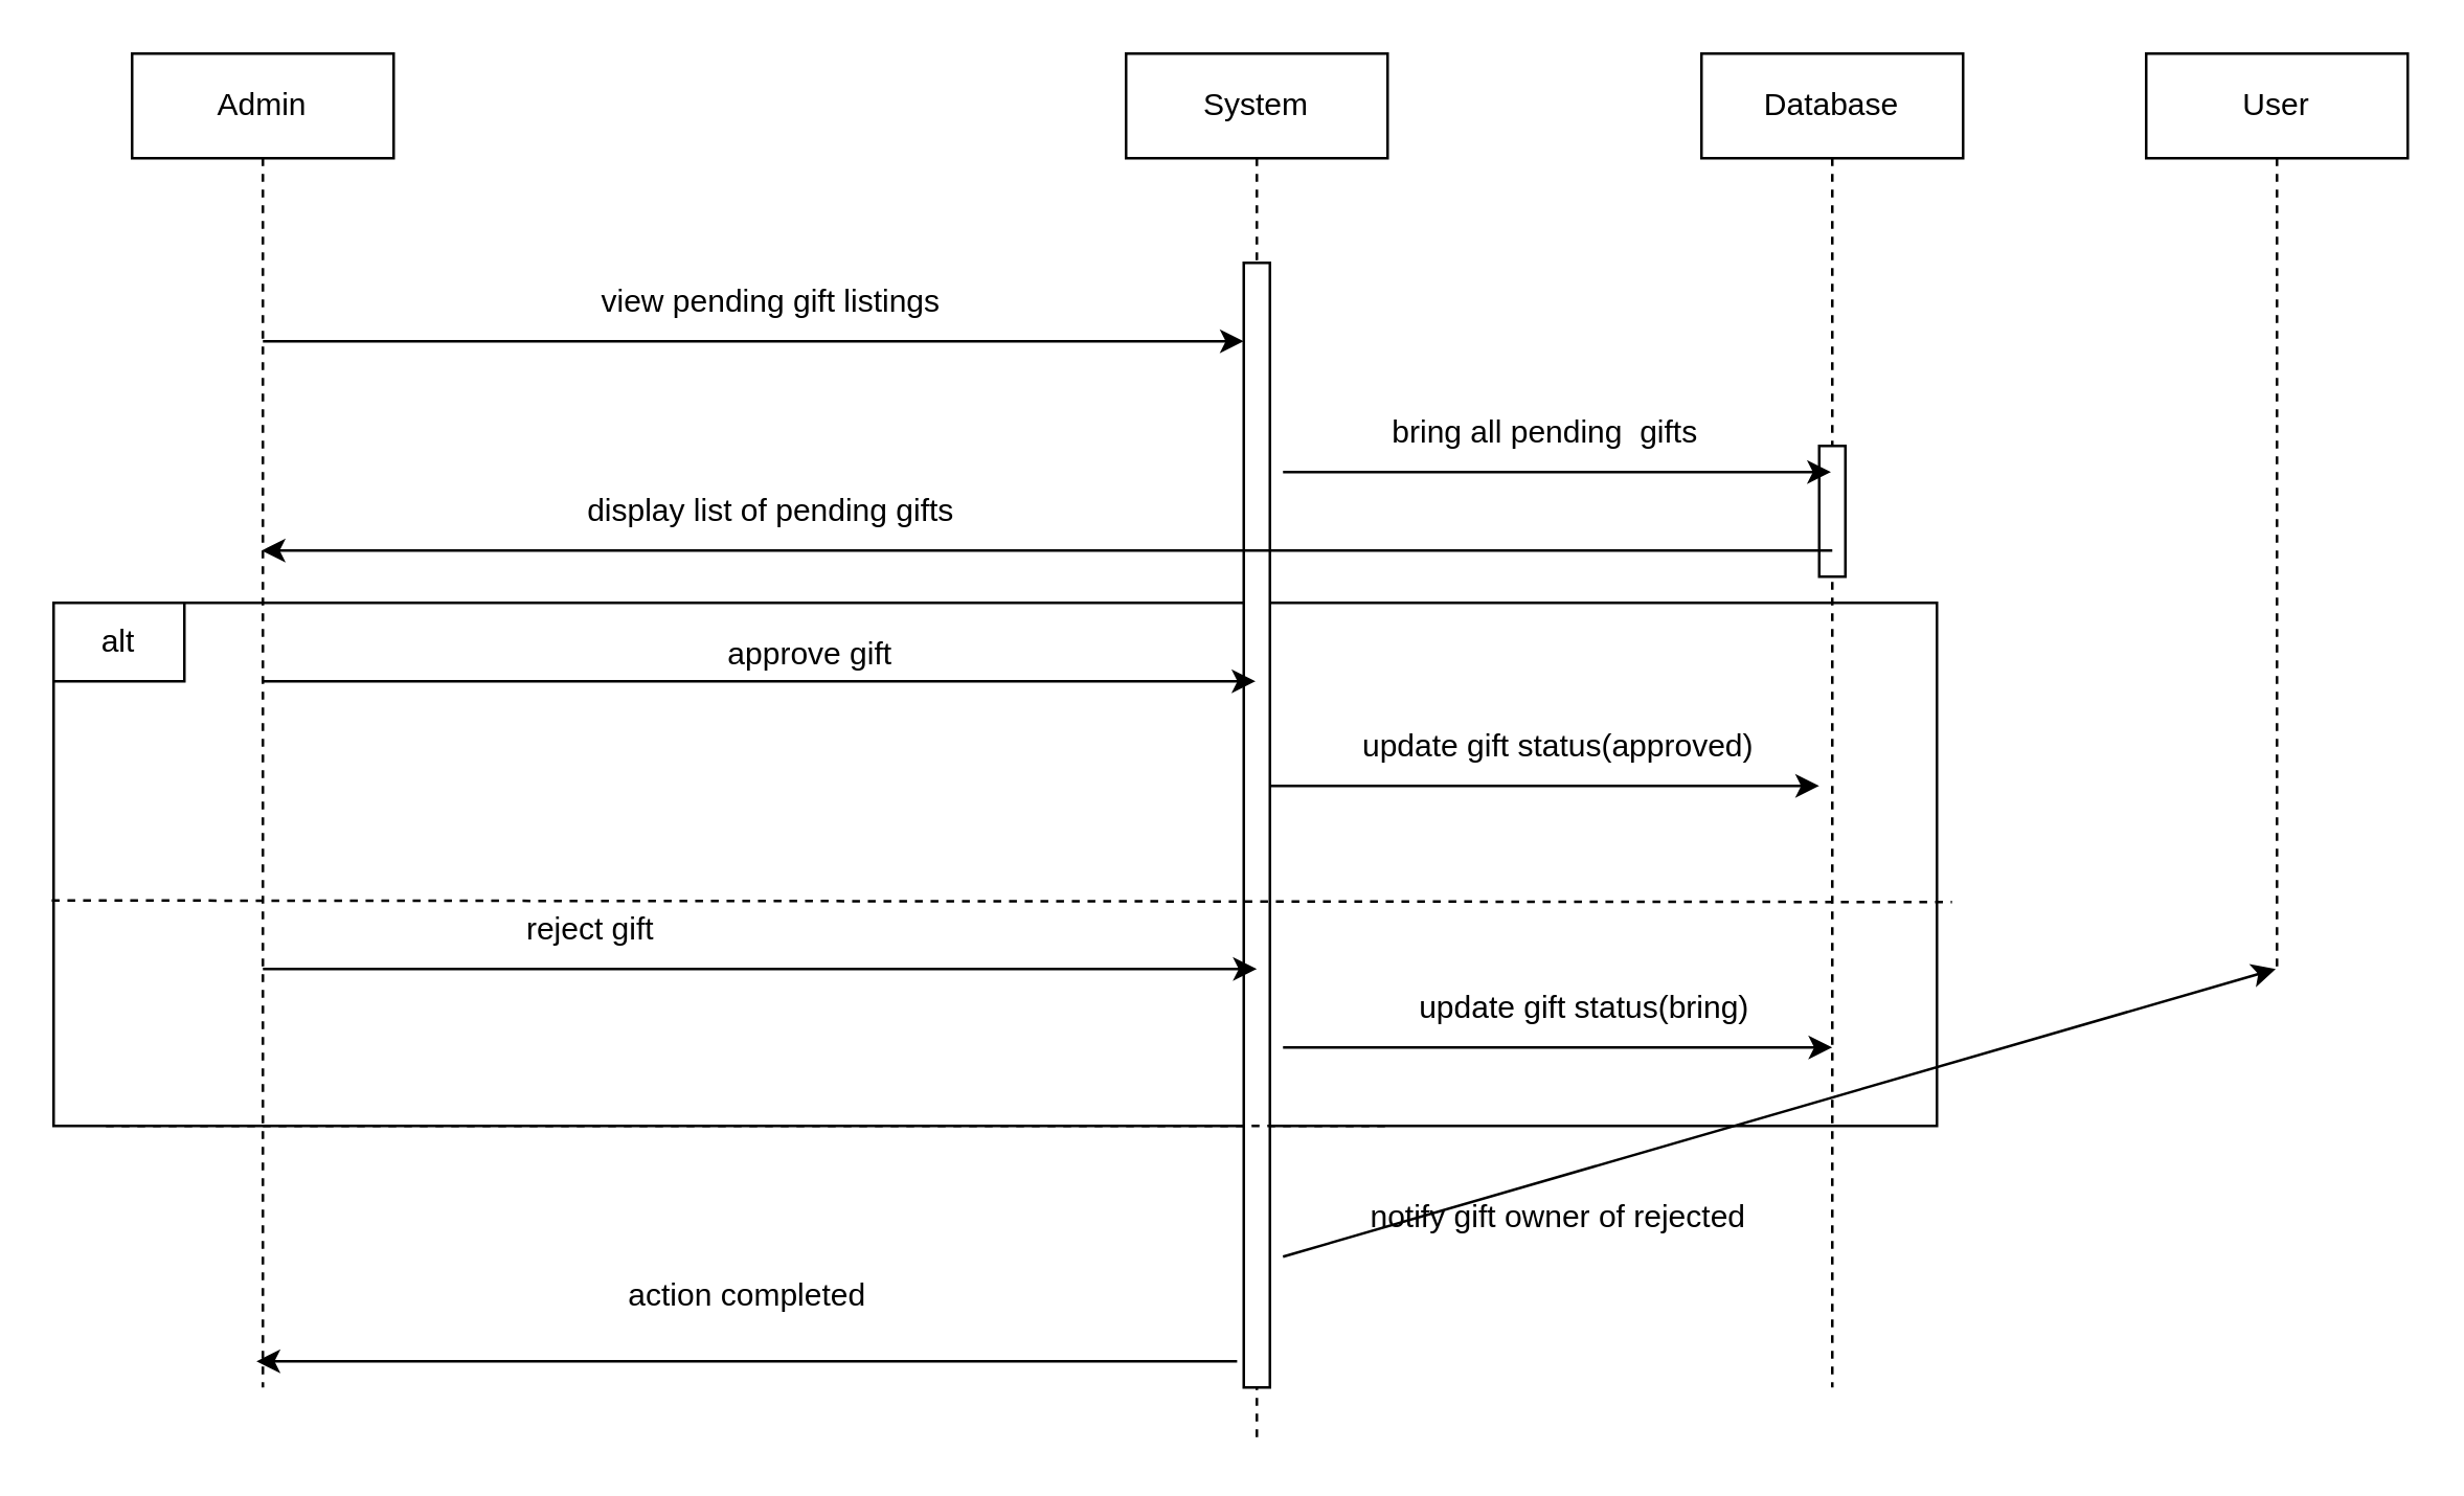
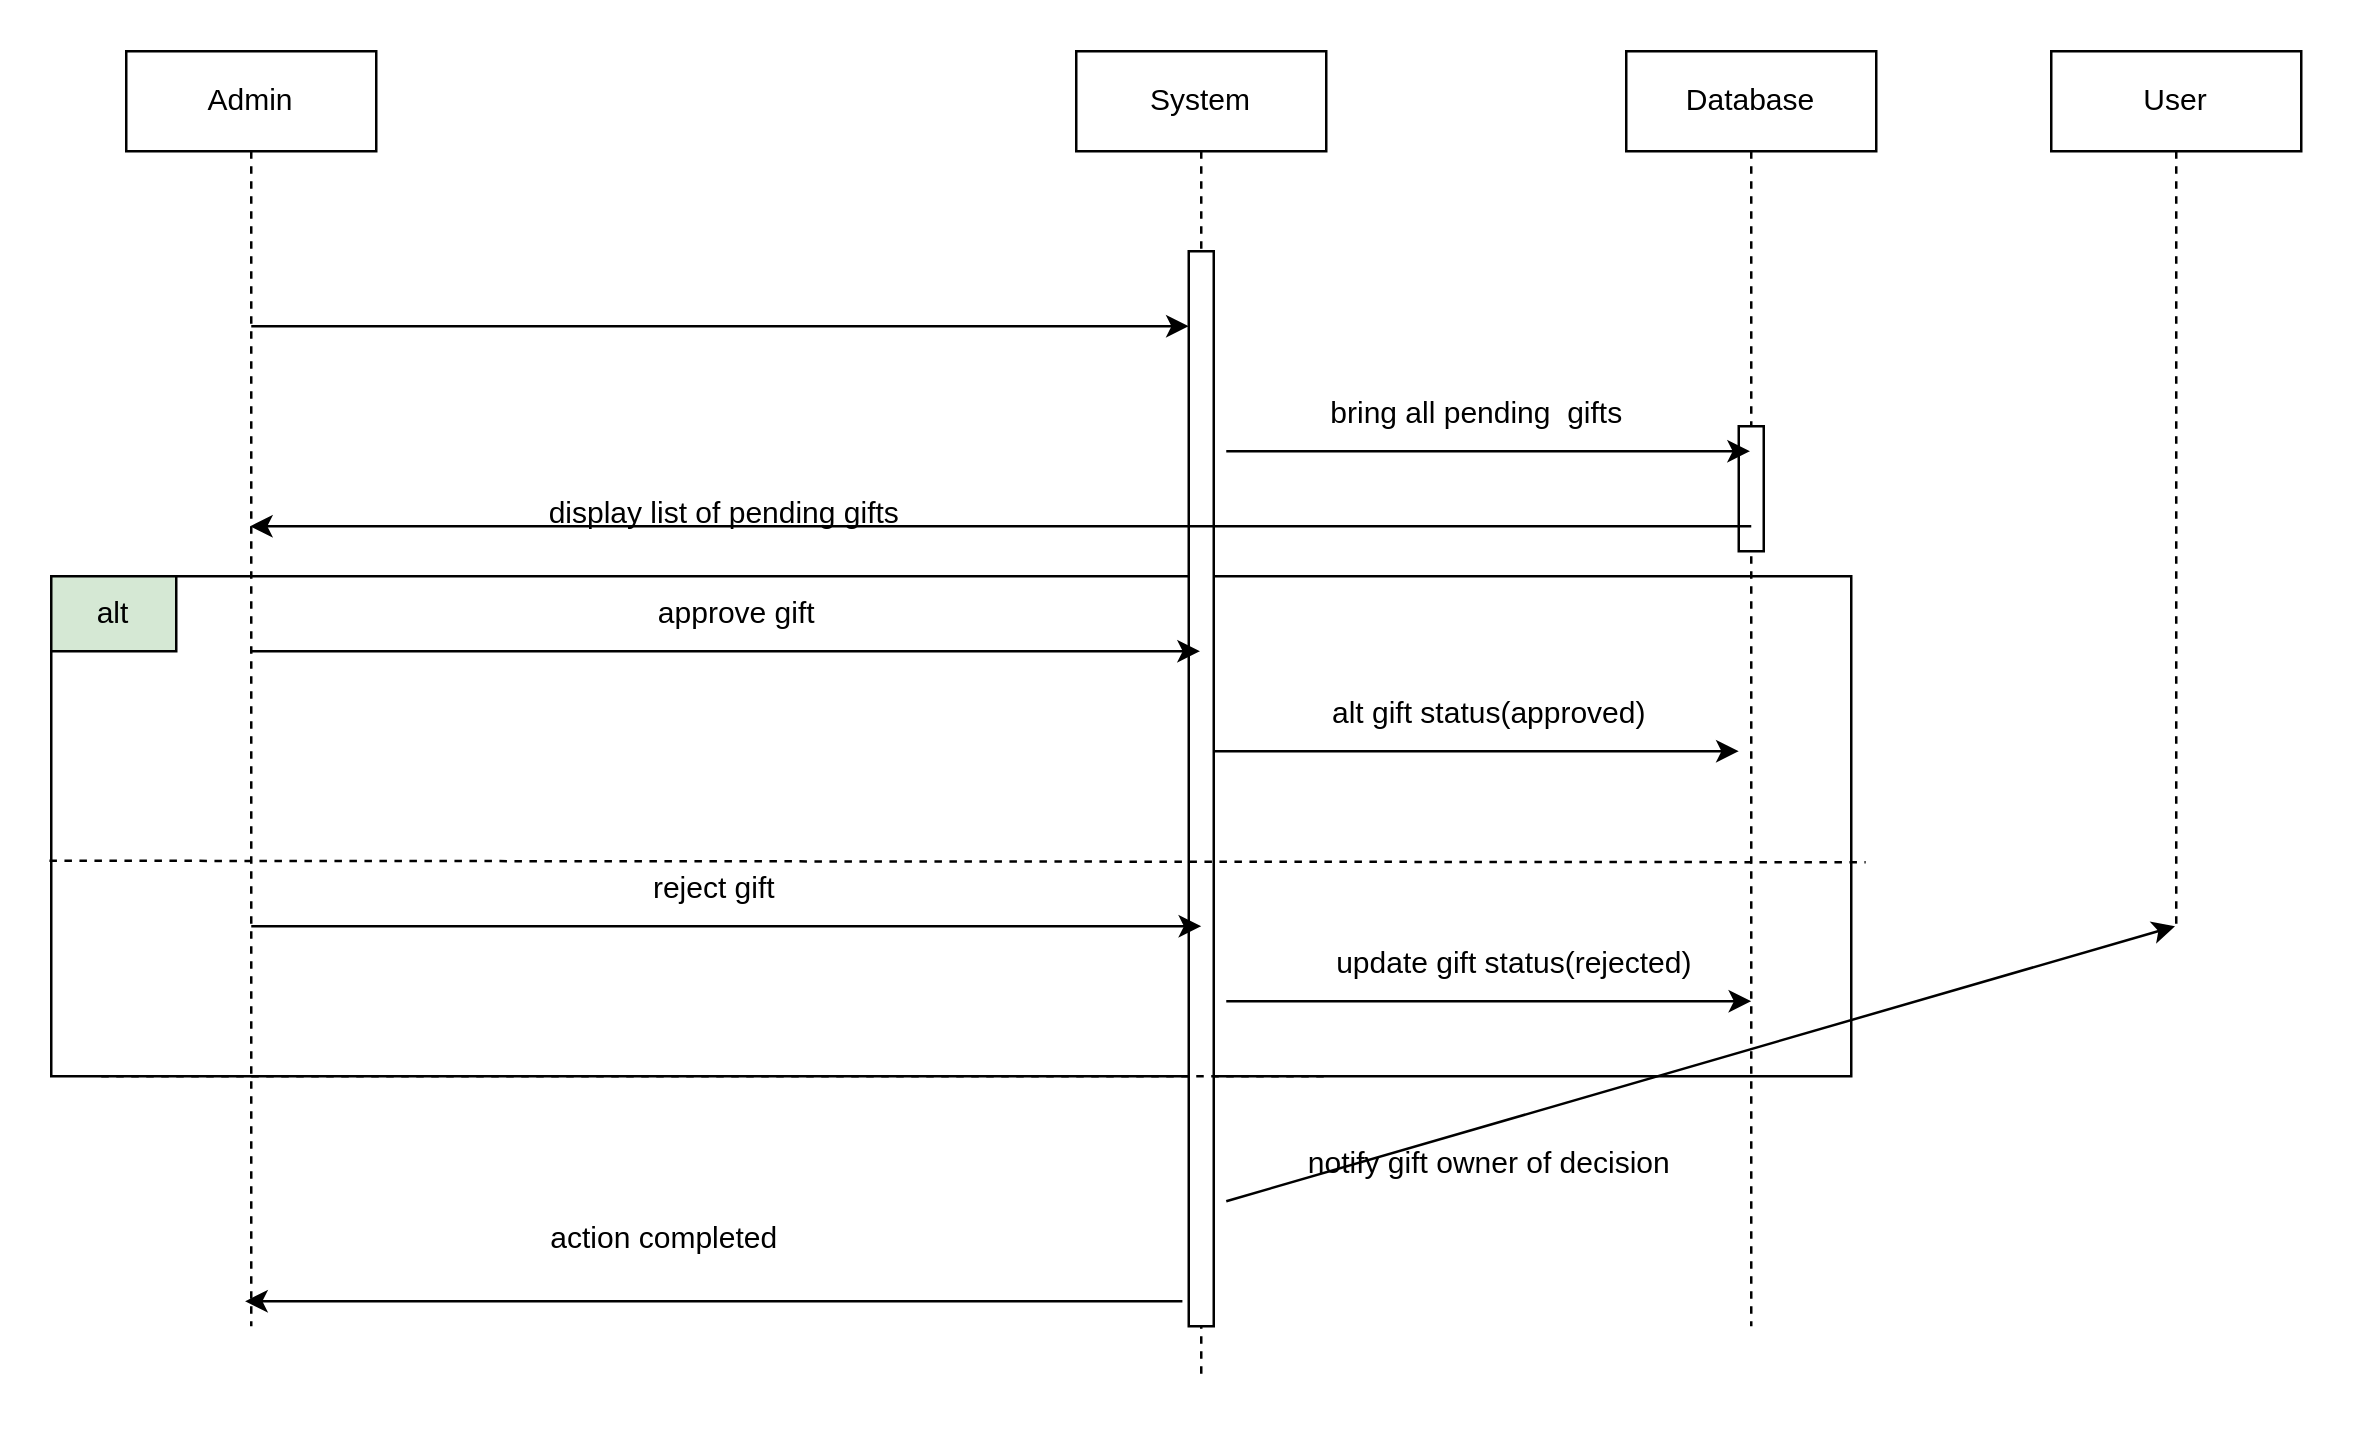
  <mxCell id="0" />
  <mxCell id="1" parent="0" />
  <mxCell id="2" value="" style="rounded=0;whiteSpace=wrap;html=1;glass=0;shadow=0;" vertex="1" parent="1"><mxGeometry x="20" y="230" width="720" height="200" as="geometry" /></mxCell>
  <mxCell id="3" value="Admin" style="shape=umlLifeline;perimeter=lifelinePerimeter;whiteSpace=wrap;html=1;container=0;dropTarget=0;collapsible=0;recursiveResize=0;outlineConnect=0;portConstraint=eastwest;newEdgeStyle={&quot;edgeStyle&quot;:&quot;elbowEdgeStyle&quot;,&quot;elbow&quot;:&quot;vertical&quot;,&quot;curved&quot;:0,&quot;rounded&quot;:0};" vertex="1" parent="1"><mxGeometry x="50" y="20" width="100" height="510" as="geometry" /></mxCell>
  <mxCell id="4" value="System" style="shape=umlLifeline;perimeter=lifelinePerimeter;whiteSpace=wrap;html=1;container=0;dropTarget=0;collapsible=0;recursiveResize=0;outlineConnect=0;portConstraint=eastwest;newEdgeStyle={&quot;edgeStyle&quot;:&quot;elbowEdgeStyle&quot;,&quot;elbow&quot;:&quot;vertical&quot;,&quot;curved&quot;:0,&quot;rounded&quot;:0};" vertex="1" parent="1"><mxGeometry x="430" y="20" width="100" height="530" as="geometry" /></mxCell>
  <mxCell id="5" value="" style="html=1;points=[];perimeter=orthogonalPerimeter;outlineConnect=0;targetShapes=umlLifeline;portConstraint=eastwest;newEdgeStyle={&quot;edgeStyle&quot;:&quot;elbowEdgeStyle&quot;,&quot;elbow&quot;:&quot;vertical&quot;,&quot;curved&quot;:0,&quot;rounded&quot;:0};" vertex="1" parent="4"><mxGeometry x="45" y="80" width="10" height="430" as="geometry" /></mxCell>
- <mxCell id="6" value="alt" style="rounded=0;whiteSpace=wrap;html=1;" vertex="1" parent="1"><mxGeometry x="20" y="230" width="50" height="30" as="geometry" /></mxCell>
+ <mxCell id="6" value="alt" style="rounded=0;whiteSpace=wrap;html=1;fillColor=#d5e8d4;" vertex="1" parent="1"><mxGeometry x="20" y="230" width="50" height="30" as="geometry" /></mxCell>
  <mxCell id="7" value="" style="endArrow=classic;html=1;rounded=0;" edge="1" parent="1" target="5"><mxGeometry width="50" height="50" relative="1" as="geometry"><mxPoint x="100" y="130" as="sourcePoint" /><mxPoint x="220" y="130" as="targetPoint" /></mxGeometry></mxCell>
  <mxCell id="8" value="" style="endArrow=none;dashed=1;html=1;rounded=0;exitX=0;exitY=0.5;exitDx=0;exitDy=0;entryX=1;entryY=0.5;entryDx=0;entryDy=0;" edge="1" parent="1"><mxGeometry width="50" height="50" relative="1" as="geometry"><mxPoint x="40" y="430" as="sourcePoint" /><mxPoint x="530" y="430" as="targetPoint" /></mxGeometry></mxCell>
- <mxCell id="9" value="view pending gift listings" style="text;html=1;align=center;verticalAlign=middle;resizable=0;points=[];autosize=1;strokeColor=none;fillColor=none;" vertex="1" parent="1"><mxGeometry x="219" y="100" width="150" height="30" as="geometry" /></mxCell>
  <mxCell id="10" value="bring all pending&amp;nbsp; gifts" style="text;html=1;align=center;verticalAlign=middle;resizable=0;points=[];autosize=1;strokeColor=none;fillColor=none;" vertex="1" parent="1"><mxGeometry x="520" y="150" width="140" height="30" as="geometry" /></mxCell>
  <mxCell id="11" value="Database" style="shape=umlLifeline;perimeter=lifelinePerimeter;whiteSpace=wrap;html=1;container=0;dropTarget=0;collapsible=0;recursiveResize=0;outlineConnect=0;portConstraint=eastwest;newEdgeStyle={&quot;edgeStyle&quot;:&quot;elbowEdgeStyle&quot;,&quot;elbow&quot;:&quot;vertical&quot;,&quot;curved&quot;:0,&quot;rounded&quot;:0};" vertex="1" parent="1"><mxGeometry x="650" y="20" width="100" height="510" as="geometry" /></mxCell>
  <mxCell id="12" value="" style="html=1;points=[];perimeter=orthogonalPerimeter;outlineConnect=0;targetShapes=umlLifeline;portConstraint=eastwest;newEdgeStyle={&quot;edgeStyle&quot;:&quot;elbowEdgeStyle&quot;,&quot;elbow&quot;:&quot;vertical&quot;,&quot;curved&quot;:0,&quot;rounded&quot;:0};" vertex="1" parent="11"><mxGeometry x="45" y="150" width="10" height="50" as="geometry" /></mxCell>
  <mxCell id="13" value="" style="endArrow=classic;html=1;rounded=0;" edge="1" parent="1" target="11"><mxGeometry width="50" height="50" relative="1" as="geometry"><mxPoint x="490" y="180" as="sourcePoint" /><mxPoint x="540" y="130" as="targetPoint" /></mxGeometry></mxCell>
  <mxCell id="14" value="" style="endArrow=classic;html=1;rounded=0;" edge="1" parent="1" target="3"><mxGeometry width="50" height="50" relative="1" as="geometry"><mxPoint x="700" y="210" as="sourcePoint" /><mxPoint x="620" y="210" as="targetPoint" /></mxGeometry></mxCell>
- <mxCell id="15" value="display list of pending gifts" style="text;html=1;align=center;verticalAlign=middle;resizable=0;points=[];autosize=1;strokeColor=none;fillColor=none;" vertex="1" parent="1"><mxGeometry x="214" y="180" width="160" height="30" as="geometry" /></mxCell>
+ <mxCell id="15" value="display list of pending gifts" style="text;html=1;align=center;verticalAlign=middle;resizable=0;points=[];autosize=1;strokeColor=none;fillColor=none;" vertex="1" parent="1"><mxGeometry x="209" y="190" width="160" height="30" as="geometry" /></mxCell>
  <mxCell id="16" value="" style="endArrow=none;dashed=1;html=1;rounded=0;exitX=-0.001;exitY=0.569;exitDx=0;exitDy=0;exitPerimeter=0;entryX=1.008;entryY=0.572;entryDx=0;entryDy=0;entryPerimeter=0;" edge="1" parent="1" source="2" target="2"><mxGeometry width="50" height="50" relative="1" as="geometry"><mxPoint x="40" y="340" as="sourcePoint" /><mxPoint x="520" y="344" as="targetPoint" /></mxGeometry></mxCell>
  <mxCell id="17" value="" style="endArrow=classic;html=1;rounded=0;" edge="1" parent="1"><mxGeometry width="50" height="50" relative="1" as="geometry"><mxPoint x="100" y="260" as="sourcePoint" /><mxPoint x="479.5" y="260" as="targetPoint" /></mxGeometry></mxCell>
- <mxCell id="18" value="approve gift" style="text;html=1;align=center;verticalAlign=middle;resizable=0;points=[];autosize=1;strokeColor=none;fillColor=none;" vertex="1" parent="1"><mxGeometry x="269" y="235" width="80" height="30" as="geometry" /></mxCell>
+ <mxCell id="18" value="approve gift" style="text;html=1;align=center;verticalAlign=middle;resizable=0;points=[];autosize=1;strokeColor=none;fillColor=none;" vertex="1" parent="1"><mxGeometry x="254" y="230" width="80" height="30" as="geometry" /></mxCell>
  <mxCell id="19" value="" style="endArrow=classic;html=1;rounded=0;" edge="1" parent="1"><mxGeometry width="50" height="50" relative="1" as="geometry"><mxPoint x="100" y="370" as="sourcePoint" /><mxPoint x="480" y="370" as="targetPoint" /></mxGeometry></mxCell>
- <mxCell id="20" value="reject gift" style="text;html=1;align=center;verticalAlign=middle;resizable=0;points=[];autosize=1;strokeColor=none;fillColor=none;" vertex="1" parent="1"><mxGeometry x="190" y="340" width="70" height="30" as="geometry" /></mxCell>
+ <mxCell id="20" value="reject gift" style="text;html=1;align=center;verticalAlign=middle;resizable=0;points=[];autosize=1;strokeColor=none;fillColor=none;" vertex="1" parent="1"><mxGeometry x="250" y="340" width="70" height="30" as="geometry" /></mxCell>
  <mxCell id="21" value="" style="endArrow=classic;html=1;rounded=0;" edge="1" parent="1"><mxGeometry width="50" height="50" relative="1" as="geometry"><mxPoint x="485" y="300" as="sourcePoint" /><mxPoint x="695" y="300" as="targetPoint" /></mxGeometry></mxCell>
- <mxCell id="22" value="update gift status(approved)" style="text;html=1;align=center;verticalAlign=middle;resizable=0;points=[];autosize=1;strokeColor=none;fillColor=none;" vertex="1" parent="1"><mxGeometry x="510" y="270" width="170" height="30" as="geometry" /></mxCell>
- <mxCell id="23" value="update gift status(bring)" style="text;html=1;align=center;verticalAlign=middle;resizable=0;points=[];autosize=1;strokeColor=none;fillColor=none;" vertex="1" parent="1"><mxGeometry x="525" y="370" width="160" height="30" as="geometry" /></mxCell>
+ <mxCell id="22" value="alt gift status(approved)" style="text;html=1;align=center;verticalAlign=middle;resizable=0;points=[];autosize=1;strokeColor=none;fillColor=none;" vertex="1" parent="1"><mxGeometry x="510" y="270" width="170" height="30" as="geometry" /></mxCell>
+ <mxCell id="23" value="update gift status(rejected)" style="text;html=1;align=center;verticalAlign=middle;resizable=0;points=[];autosize=1;strokeColor=none;fillColor=none;" vertex="1" parent="1"><mxGeometry x="525" y="370" width="160" height="30" as="geometry" /></mxCell>
  <mxCell id="24" value="" style="endArrow=classic;html=1;rounded=0;" edge="1" parent="1"><mxGeometry width="50" height="50" relative="1" as="geometry"><mxPoint x="490" y="400" as="sourcePoint" /><mxPoint x="700" y="400" as="targetPoint" /></mxGeometry></mxCell>
  <mxCell id="25" value="" style="endArrow=classic;html=1;rounded=0;" edge="1" parent="1"><mxGeometry width="50" height="50" relative="1" as="geometry"><mxPoint x="472.46" y="520" as="sourcePoint" /><mxPoint x="97.531" y="520" as="targetPoint" /></mxGeometry></mxCell>
- <mxCell id="26" value="action completed" style="text;html=1;align=center;verticalAlign=middle;resizable=0;points=[];autosize=1;strokeColor=none;fillColor=none;" vertex="1" parent="1"><mxGeometry x="230" y="480" width="110" height="30" as="geometry" /></mxCell>
+ <mxCell id="26" value="action completed" style="text;html=1;align=center;verticalAlign=middle;resizable=0;points=[];autosize=1;strokeColor=none;fillColor=none;" vertex="1" parent="1"><mxGeometry x="210" y="480" width="110" height="30" as="geometry" /></mxCell>
  <mxCell id="27" value="User" style="shape=umlLifeline;perimeter=lifelinePerimeter;whiteSpace=wrap;html=1;container=0;dropTarget=0;collapsible=0;recursiveResize=0;outlineConnect=0;portConstraint=eastwest;newEdgeStyle={&quot;edgeStyle&quot;:&quot;elbowEdgeStyle&quot;,&quot;elbow&quot;:&quot;vertical&quot;,&quot;curved&quot;:0,&quot;rounded&quot;:0};" vertex="1" parent="1"><mxGeometry x="820" y="20" width="100" height="350" as="geometry" /></mxCell>
  <mxCell id="28" value="" style="endArrow=classic;html=1;rounded=0;" edge="1" parent="1" target="27"><mxGeometry width="50" height="50" relative="1" as="geometry"><mxPoint x="490" y="480" as="sourcePoint" /><mxPoint x="540" y="430" as="targetPoint" /></mxGeometry></mxCell>
- <mxCell id="29" value="notify gift owner of rejected" style="text;html=1;align=center;verticalAlign=middle;resizable=0;points=[];autosize=1;strokeColor=none;fillColor=none;" vertex="1" parent="1"><mxGeometry x="515" y="450" width="160" height="30" as="geometry" /></mxCell>
+ <mxCell id="29" value="notify gift owner of decision" style="text;html=1;align=center;verticalAlign=middle;resizable=0;points=[];autosize=1;strokeColor=none;fillColor=none;" vertex="1" parent="1"><mxGeometry x="515" y="450" width="160" height="30" as="geometry" /></mxCell>
